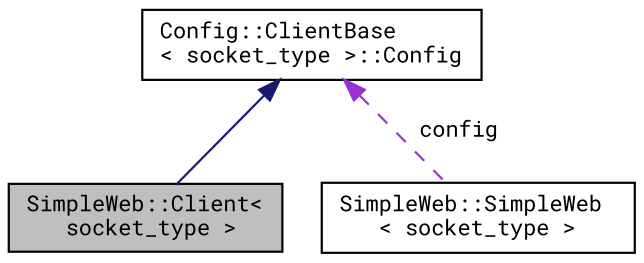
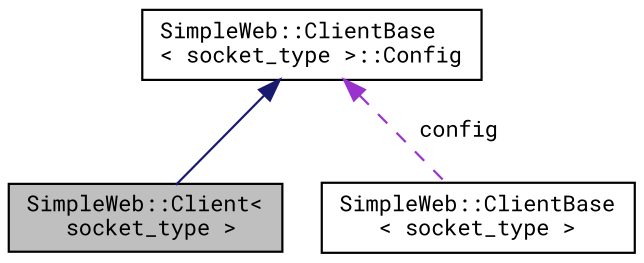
  digraph {
    fontname="Roboto Mono"
    node [color=black fillcolor=white fontname="Roboto Mono" fontsize=10 shape=record style=filled]
    edge [dir=back fontname="Roboto Mono" fontsize=10 labelfontname=Helvetica labelfontsize=10]
    n1 [fillcolor=grey75 fontcolor=black height=0.2 label="SimpleWeb::Client\<\l socket_type \>" width=0.4]
-   n2 [height=0.2 label="SimpleWeb::SimpleWeb\l\< socket_type \>" width=0.4]
-   n3 [height=0.2 label="Config::ClientBase\l\< socket_type \>::Config" width=0.4]
+   n2 [height=0.2 label="SimpleWeb::ClientBase\l\< socket_type \>" width=0.4]
+   n3 [height=0.2 label="SimpleWeb::ClientBase\l\< socket_type \>::Config" width=0.4]
    n3 -> n1 [color=midnightblue style=solid]
    n3 -> n2 [color=darkorchid3 label=" config" style=dashed]
  }
